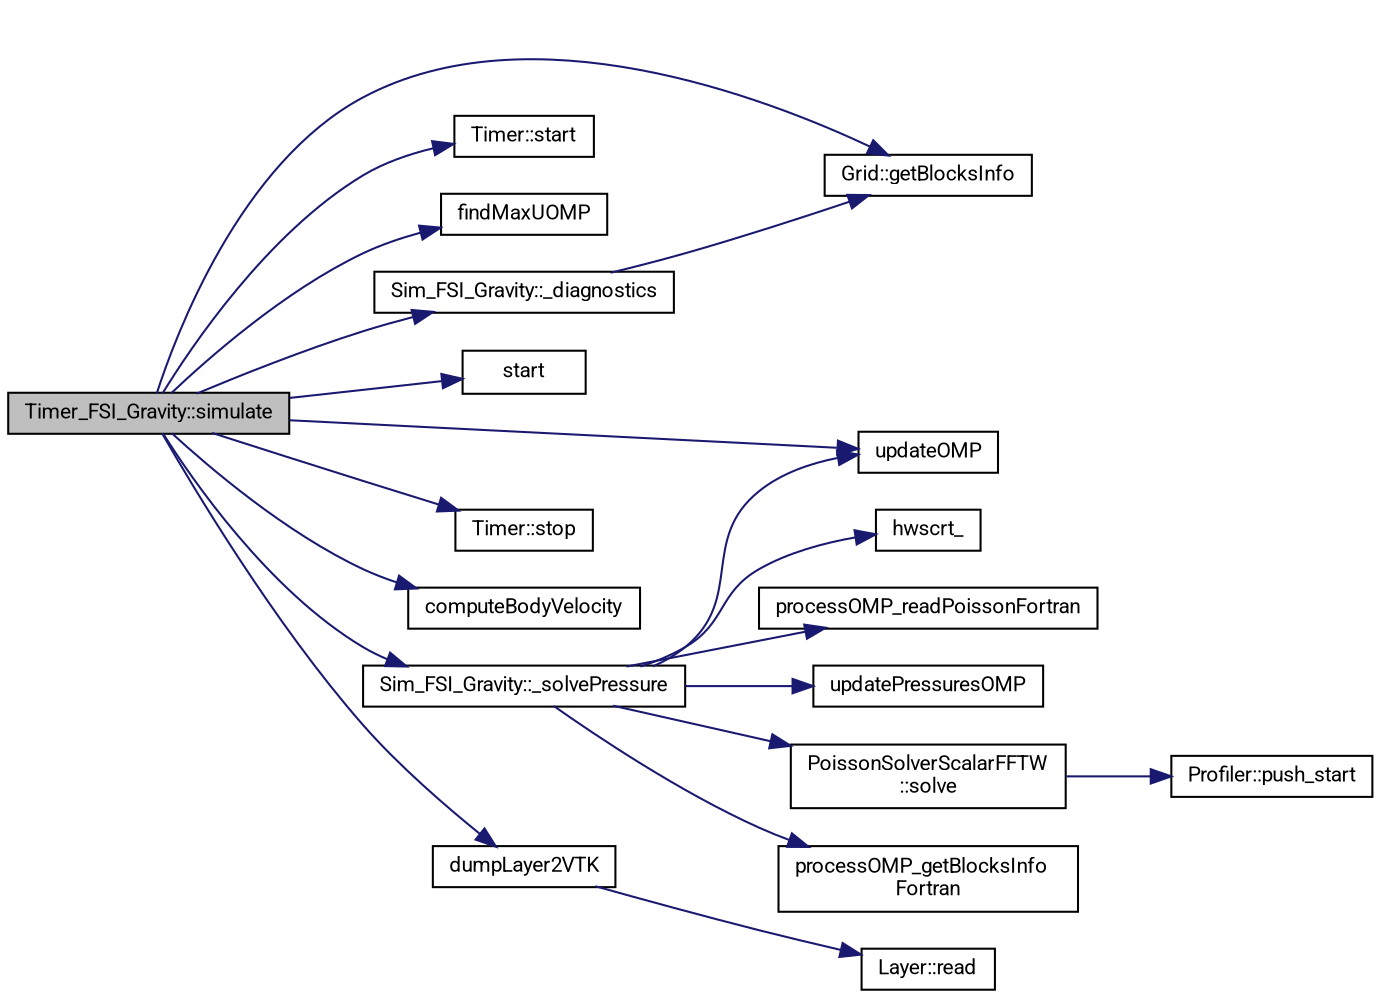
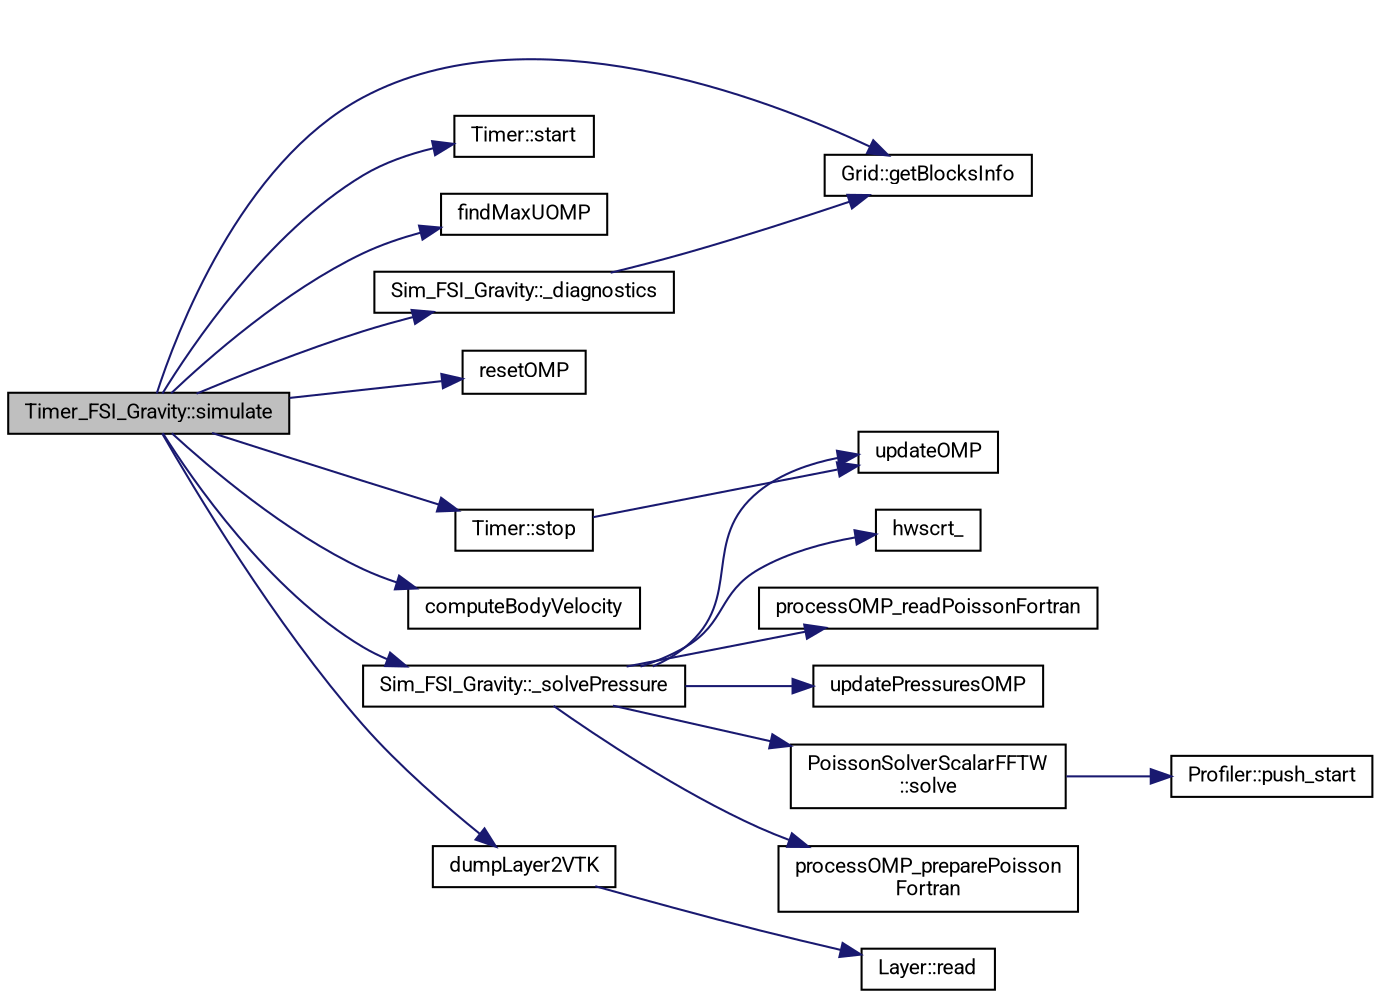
  digraph {
    fontname=Roboto
    rankdir=LR
    node [color=black fillcolor=white fontname=Roboto fontsize=10 shape=record style=filled]
    edge [color=midnightblue fontname=Roboto fontsize=10 labelfontname=Helvetica labelfontsize=10 style=solid]
    n1 [fillcolor=grey75 fontcolor=black height=0.2 label="Timer_FSI_Gravity::simulate" width=0.4]
    n2 [height=0.2 label="Grid::getBlocksInfo" width=0.4]
    n3 [height=0.2 label="Timer::start" width=0.4]
    n4 [height=0.2 label=findMaxUOMP width=0.4]
    n5 [height=0.2 label="Timer::stop" width=0.4]
-   n6 [height=0.2 label=start width=0.4]
+   n6 [height=0.2 label=resetOMP width=0.4]
    n7 [height=0.2 label=updateOMP width=0.4]
    n8 [height=0.2 label="Sim_FSI_Gravity::_solvePressure" width=0.4]
    n9 [height=0.2 label=computeBodyVelocity width=0.4]
    n10 [height=0.2 label="Sim_FSI_Gravity::_diagnostics" width=0.4]
    n11 [height=0.2 label=dumpLayer2VTK width=0.4]
    n12 [height=0.2 label="PoissonSolverScalarFFTW\l::solve" width=0.4]
-   n13 [height=0.2 label="processOMP_getBlocksInfo\lFortran" width=0.4]
+   n13 [height=0.2 label="processOMP_preparePoisson\lFortran" width=0.4]
    n14 [height=0.2 label=hwscrt_ width=0.4]
    n15 [height=0.2 label=processOMP_readPoissonFortran width=0.4]
    n16 [height=0.2 label=updatePressuresOMP width=0.4]
    n17 [height=0.2 label="Layer::read" width=0.4]
    n18 [height=0.2 label="Profiler::push_start" width=0.4]
    n1 -> n2
    n1 -> n3
    n1 -> n4
    n1 -> n5
    n1 -> n6
-   n1 -> n7
+   n5 -> n7
    n1 -> n8
    n1 -> n9
    n1 -> n10
    n1 -> n11
    n8 -> n7
    n8 -> n12
    n8 -> n13
    n8 -> n14
    n8 -> n15
    n8 -> n16
    n10 -> n2
    n11 -> n17
    n12 -> n18
  }
